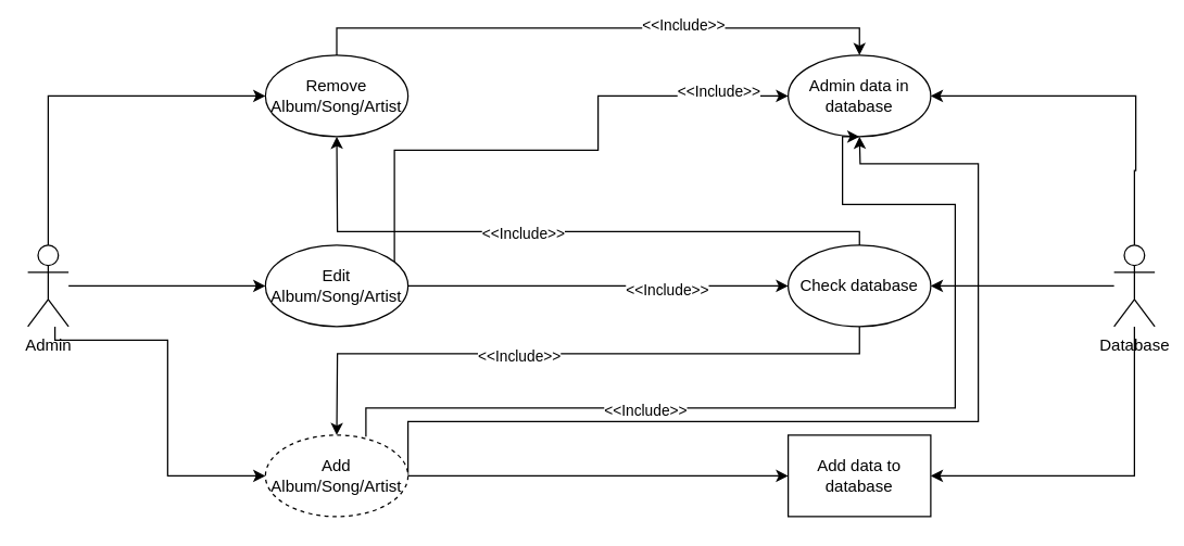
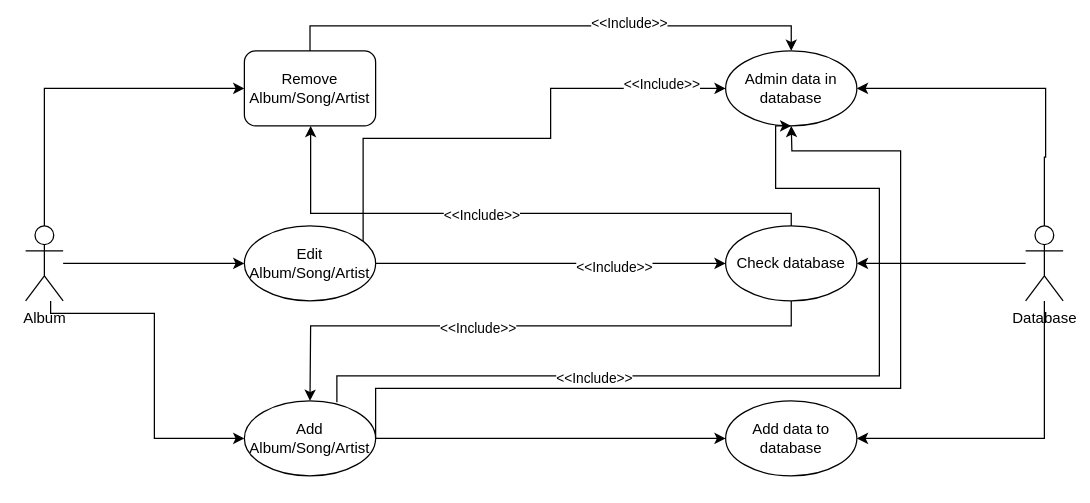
  <mxCell id="0" />
  <mxCell id="1" parent="0" />
  <mxCell id="2" value="" style="edgeStyle=orthogonalEdgeStyle;rounded=0;orthogonalLoop=1;jettySize=auto;html=1;" edge="1" parent="1" source="5" target="19"><mxGeometry relative="1" as="geometry"><mxPoint x="835" y="70" as="targetPoint" /><Array as="points"><mxPoint x="835" y="125" /><mxPoint x="836" y="125" /><mxPoint x="836" y="70" /></Array></mxGeometry></mxCell>
  <mxCell id="3" value="" style="edgeStyle=orthogonalEdgeStyle;rounded=0;orthogonalLoop=1;jettySize=auto;html=1;entryX=1;entryY=0.5;entryDx=0;entryDy=0;" edge="1" parent="1" source="5" target="27"><mxGeometry relative="1" as="geometry"><mxPoint x="835" y="350" as="targetPoint" /><Array as="points"><mxPoint x="835" y="350" /></Array></mxGeometry></mxCell>
  <mxCell id="4" value="" style="edgeStyle=orthogonalEdgeStyle;rounded=0;orthogonalLoop=1;jettySize=auto;html=1;entryX=1;entryY=0.5;entryDx=0;entryDy=0;" edge="1" parent="1" source="5" target="26"><mxGeometry relative="1" as="geometry"><mxPoint x="725" y="210" as="targetPoint" /></mxGeometry></mxCell>
  <mxCell id="5" value="Database" style="shape=umlActor;verticalLabelPosition=bottom;verticalAlign=top;html=1;outlineConnect=0;" vertex="1" parent="1"><mxGeometry x="820" y="180" width="30" height="60" as="geometry" /></mxCell>
  <mxCell id="6" value="" style="edgeStyle=orthogonalEdgeStyle;rounded=0;orthogonalLoop=1;jettySize=auto;html=1;entryX=0;entryY=0.5;entryDx=0;entryDy=0;" edge="1" parent="1" source="9" target="18"><mxGeometry relative="1" as="geometry"><Array as="points"><mxPoint x="40" y="250" /><mxPoint x="123" y="250" /><mxPoint x="123" y="350" /></Array></mxGeometry></mxCell>
  <mxCell id="7" value="" style="edgeStyle=orthogonalEdgeStyle;rounded=0;orthogonalLoop=1;jettySize=auto;html=1;entryX=0;entryY=0.5;entryDx=0;entryDy=0;" edge="1" parent="1" source="9" target="15"><mxGeometry relative="1" as="geometry"><mxPoint x="145" y="210" as="targetPoint" /></mxGeometry></mxCell>
  <mxCell id="8" value="" style="edgeStyle=orthogonalEdgeStyle;rounded=0;orthogonalLoop=1;jettySize=auto;html=1;entryX=0;entryY=0.5;entryDx=0;entryDy=0;" edge="1" parent="1" source="9" target="12"><mxGeometry relative="1" as="geometry"><mxPoint x="35" y="60" as="targetPoint" /><Array as="points"><mxPoint x="35" y="70" /></Array></mxGeometry></mxCell>
- <mxCell id="9" value="Admin" style="shape=umlActor;verticalLabelPosition=bottom;verticalAlign=top;html=1;outlineConnect=0;" vertex="1" parent="1"><mxGeometry x="20" y="180" width="30" height="60" as="geometry" /></mxCell>
+ <mxCell id="9" value="Album" style="shape=umlActor;verticalLabelPosition=bottom;verticalAlign=top;html=1;outlineConnect=0;" vertex="1" parent="1"><mxGeometry x="20" y="180" width="30" height="60" as="geometry" /></mxCell>
  <mxCell id="10" value="" style="edgeStyle=orthogonalEdgeStyle;rounded=0;orthogonalLoop=1;jettySize=auto;html=1;entryX=0.5;entryY=0;entryDx=0;entryDy=0;" edge="1" parent="1" source="12" target="19"><mxGeometry relative="1" as="geometry"><mxPoint x="432.5" y="70" as="targetPoint" /><Array as="points"><mxPoint x="248" y="20" /><mxPoint x="633" y="20" /></Array></mxGeometry></mxCell>
  <mxCell id="11" value="&amp;lt;&amp;lt;Include&amp;gt;&amp;gt;" style="edgeLabel;html=1;align=center;verticalAlign=middle;resizable=0;points=[];" vertex="1" connectable="0" parent="10"><mxGeometry x="0.292" y="3" relative="1" as="geometry"><mxPoint as="offset" /></mxGeometry></mxCell>
- <mxCell id="12" value="&lt;div&gt;Remove&lt;/div&gt;&lt;div&gt;Album/Song/Artist&lt;br&gt;&lt;/div&gt;" style="ellipse;whiteSpace=wrap;html=1;" vertex="1" parent="1"><mxGeometry x="195" y="40" width="105" height="60" as="geometry" /></mxCell>
+ <mxCell id="12" value="&lt;div&gt;Remove&lt;/div&gt;&lt;div&gt;Album/Song/Artist&lt;br&gt;&lt;/div&gt;" style="whiteSpace=wrap;html=1;rounded=1;" vertex="1" parent="1"><mxGeometry x="195" y="40" width="105" height="60" as="geometry" /></mxCell>
  <mxCell id="13" value="" style="edgeStyle=orthogonalEdgeStyle;rounded=0;orthogonalLoop=1;jettySize=auto;html=1;entryX=0;entryY=0.5;entryDx=0;entryDy=0;" edge="1" parent="1" source="15" target="19"><mxGeometry relative="1" as="geometry"><Array as="points"><mxPoint x="290" y="110" /><mxPoint x="440" y="110" /><mxPoint x="440" y="70" /></Array></mxGeometry></mxCell>
  <mxCell id="14" value="&amp;lt;&amp;lt;Include&amp;gt;&amp;gt;" style="edgeLabel;html=1;align=center;verticalAlign=middle;resizable=0;points=[];" vertex="1" connectable="0" parent="13"><mxGeometry x="0.753" y="4" relative="1" as="geometry"><mxPoint as="offset" /></mxGeometry></mxCell>
  <mxCell id="15" value="&lt;div&gt;Edit&lt;/div&gt;&lt;div&gt;Album/Song/Artist&lt;br&gt;&lt;/div&gt;" style="ellipse;whiteSpace=wrap;html=1;" vertex="1" parent="1"><mxGeometry x="195" y="180" width="105" height="60" as="geometry" /></mxCell>
  <mxCell id="16" value="" style="edgeStyle=orthogonalEdgeStyle;rounded=0;orthogonalLoop=1;jettySize=auto;html=1;entryX=0;entryY=0.5;entryDx=0;entryDy=0;strokeColor=default;" edge="1" parent="1" source="18" target="27"><mxGeometry relative="1" as="geometry"><mxPoint x="432.5" y="350" as="targetPoint" /></mxGeometry></mxCell>
  <mxCell id="17" value="" style="edgeStyle=orthogonalEdgeStyle;rounded=0;orthogonalLoop=1;jettySize=auto;html=1;" edge="1" parent="1" source="18" target="19"><mxGeometry relative="1" as="geometry"><Array as="points"><mxPoint x="300" y="310" /><mxPoint x="720" y="310" /><mxPoint x="720" y="120" /><mxPoint x="633" y="120" /></Array></mxGeometry></mxCell>
- <mxCell id="18" value="&lt;div&gt;Add&lt;/div&gt;&lt;div&gt;Album/Song/Artist&lt;br&gt;&lt;/div&gt;" style="ellipse;whiteSpace=wrap;html=1;dashed=1;" vertex="1" parent="1"><mxGeometry x="195" y="320" width="105" height="60" as="geometry" /></mxCell>
+ <mxCell id="18" value="&lt;div&gt;Add&lt;/div&gt;&lt;div&gt;Album/Song/Artist&lt;br&gt;&lt;/div&gt;" style="ellipse;whiteSpace=wrap;html=1;" vertex="1" parent="1"><mxGeometry x="195" y="320" width="105" height="60" as="geometry" /></mxCell>
  <mxCell id="19" value="Admin data in database" style="ellipse;whiteSpace=wrap;html=1;" vertex="1" parent="1"><mxGeometry x="580" y="40" width="105" height="60" as="geometry" /></mxCell>
  <mxCell id="20" value="" style="edgeStyle=orthogonalEdgeStyle;rounded=0;orthogonalLoop=1;jettySize=auto;html=1;exitX=1;exitY=0.5;exitDx=0;exitDy=0;" edge="1" parent="1" source="15" target="26"><mxGeometry relative="1" as="geometry"><mxPoint x="400" y="240" as="sourcePoint" /><mxPoint x="447.5" y="210" as="targetPoint" /></mxGeometry></mxCell>
  <mxCell id="21" value="&amp;lt;&amp;lt;Include&amp;gt;&amp;gt;" style="edgeLabel;html=1;align=center;verticalAlign=middle;resizable=0;points=[];" vertex="1" connectable="0" parent="20"><mxGeometry x="0.357" y="-2" relative="1" as="geometry"><mxPoint as="offset" /></mxGeometry></mxCell>
  <mxCell id="22" value="" style="edgeStyle=orthogonalEdgeStyle;rounded=0;orthogonalLoop=1;jettySize=auto;html=1;" edge="1" parent="1" source="26" target="12"><mxGeometry relative="1" as="geometry"><Array as="points"><mxPoint x="633" y="170" /><mxPoint x="248" y="170" /></Array></mxGeometry></mxCell>
  <mxCell id="23" value="&amp;lt;&amp;lt;Include&amp;gt;&amp;gt;" style="edgeLabel;html=1;align=center;verticalAlign=middle;resizable=0;points=[];" vertex="1" connectable="0" parent="22"><mxGeometry x="0.109" y="1" relative="1" as="geometry"><mxPoint as="offset" /></mxGeometry></mxCell>
  <mxCell id="24" value="" style="edgeStyle=orthogonalEdgeStyle;rounded=0;orthogonalLoop=1;jettySize=auto;html=1;" edge="1" parent="1" source="26" target="18"><mxGeometry relative="1" as="geometry"><Array as="points"><mxPoint x="633" y="260" /><mxPoint x="248" y="260" /></Array></mxGeometry></mxCell>
  <mxCell id="25" value="&amp;lt;&amp;lt;Include&amp;gt;&amp;gt;" style="edgeLabel;html=1;align=center;verticalAlign=middle;resizable=0;points=[];" vertex="1" connectable="0" parent="24"><mxGeometry x="0.169" y="1" relative="1" as="geometry"><mxPoint x="1" as="offset" /></mxGeometry></mxCell>
  <mxCell id="26" value="Check database" style="ellipse;whiteSpace=wrap;html=1;" vertex="1" parent="1"><mxGeometry x="580" y="180" width="105" height="60" as="geometry" /></mxCell>
- <mxCell id="27" value="Add data to database" style="whiteSpace=wrap;html=1;rounded=0;" vertex="1" parent="1"><mxGeometry x="580" y="320" width="105" height="60" as="geometry" /></mxCell>
+ <mxCell id="27" value="Add data to database" style="ellipse;whiteSpace=wrap;html=1;" vertex="1" parent="1"><mxGeometry x="580" y="320" width="105" height="60" as="geometry" /></mxCell>
  <mxCell id="28" value="" style="edgeStyle=orthogonalEdgeStyle;rounded=0;orthogonalLoop=1;jettySize=auto;html=1;entryX=0.5;entryY=1;entryDx=0;entryDy=0;exitX=0.705;exitY=0.017;exitDx=0;exitDy=0;exitPerimeter=0;" edge="1" parent="1" source="18" target="19"><mxGeometry relative="1" as="geometry"><mxPoint x="270.37" y="300" as="sourcePoint" /><mxPoint x="668.37" y="40" as="targetPoint" /><Array as="points"><mxPoint x="269" y="300" /><mxPoint x="703" y="300" /><mxPoint x="703" y="150" /><mxPoint x="620" y="150" /><mxPoint x="620" y="100" /></Array></mxGeometry></mxCell>
  <mxCell id="29" value="&amp;lt;&amp;lt;Include&amp;gt;&amp;gt;" style="edgeLabel;html=1;align=center;verticalAlign=middle;resizable=0;points=[];" vertex="1" connectable="0" parent="28"><mxGeometry x="-0.394" y="-1" relative="1" as="geometry"><mxPoint as="offset" /></mxGeometry></mxCell>
